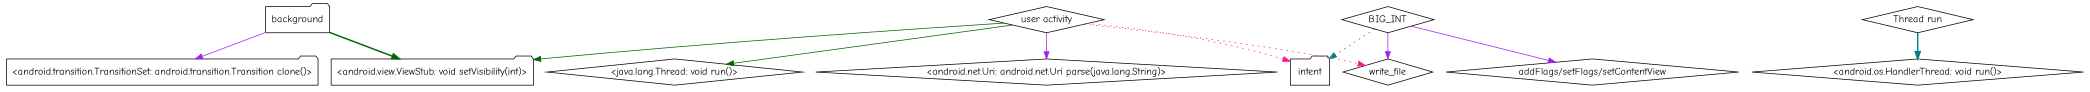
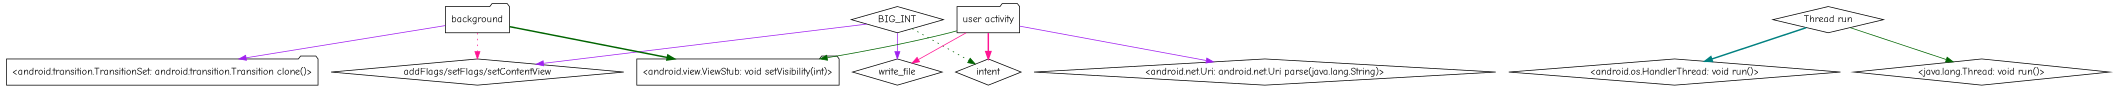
  strict digraph {
    fontname="Comic Neue"
    "graph"="{}"
    node [domain=library fontname="Comic Neue" shape=diamond type=SENSITIVE_METHOD]
    edge [color=purple deps="FROM_SENSITIVE_PARENT_TO_SENSITIVE_API-CALL" fontname="Comic Neue" style=solid type=DEP]
    "<android.view.ViewStub: void setVisibility(int)>" [shape=folder]
    write_file [type=merged]
-   intent [shape=folder type=merged]
+   intent [type=merged]
    "addFlags/setFlags/setContentView" [type=merged]
    BIG_INT [type=CONST_INT]
    background [shape=folder type=entrypoint]
    "<android.transition.TransitionSet: android.transition.Transition clone()>" [shape=folder]
-   "user activity" [type=entrypoint]
+   "user activity" [shape=folder type=entrypoint]
    "<android.net.Uri: android.net.Uri parse(java.lang.String)>"
    "Thread run" [type=entrypoint]
    "<android.os.HandlerThread: void run()>"
    "<java.lang.Thread: void run()>"
    BIG_INT -> write_file [deps=DATAFLOW]
-   BIG_INT -> intent [color=teal deps=DATAFLOW style=dotted]
+   BIG_INT -> intent [color=darkgreen deps=DATAFLOW style=dotted]
    BIG_INT -> "addFlags/setFlags/setContentView" [deps=DATAFLOW]
    background -> "<android.view.ViewStub: void setVisibility(int)>" [color=darkgreen deps="FROM_SENSITIVE_PARENT_TO_SENSITIVE_API-CALL-FROM_SENSITIVE_PARENT_TO_SENSITIVE_API" style=bold]
+   background -> "addFlags/setFlags/setContentView" [color=deeppink style=dotted]
    background -> "<android.transition.TransitionSet: android.transition.Transition clone()>" [deps=FROM_SENSITIVE_PARENT_TO_SENSITIVE_API]
    "user activity" -> "<android.view.ViewStub: void setVisibility(int)>" [color=darkgreen deps="FROM_SENSITIVE_PARENT_TO_SENSITIVE_API-CALL-FROM_SENSITIVE_PARENT_TO_SENSITIVE_API"]
-   "user activity" -> write_file [color=deeppink style=dotted]
-   "user activity" -> intent [color=deeppink style=dotted]
+   "user activity" -> write_file [color=deeppink]
+   "user activity" -> intent [color=deeppink style=bold]
    "user activity" -> "<android.net.Uri: android.net.Uri parse(java.lang.String)>"
    "Thread run" -> "<android.os.HandlerThread: void run()>" [color=teal deps=FROM_SENSITIVE_PARENT_TO_SENSITIVE_API style=bold]
-   "user activity" -> "<java.lang.Thread: void run()>" [color=darkgreen deps=FROM_SENSITIVE_PARENT_TO_SENSITIVE_API]
+   "Thread run" -> "<java.lang.Thread: void run()>" [color=darkgreen deps=FROM_SENSITIVE_PARENT_TO_SENSITIVE_API]
  }
